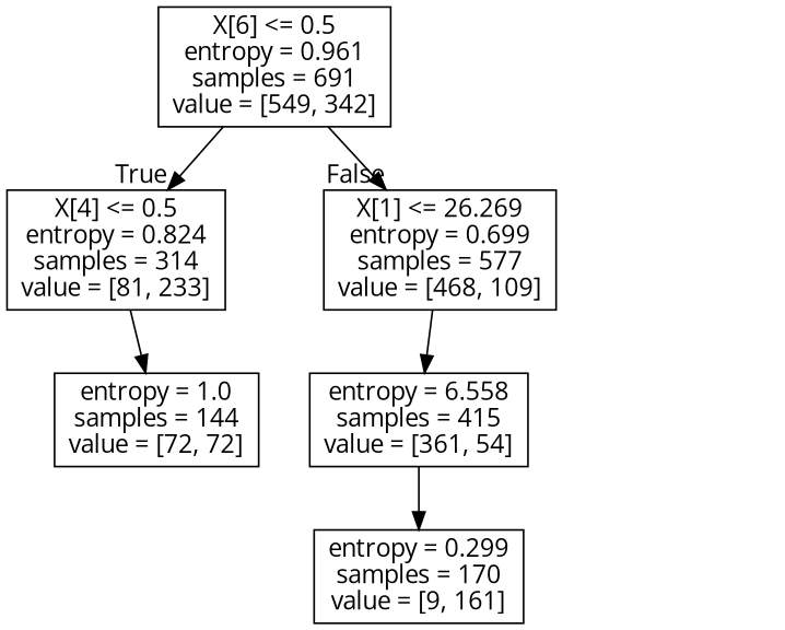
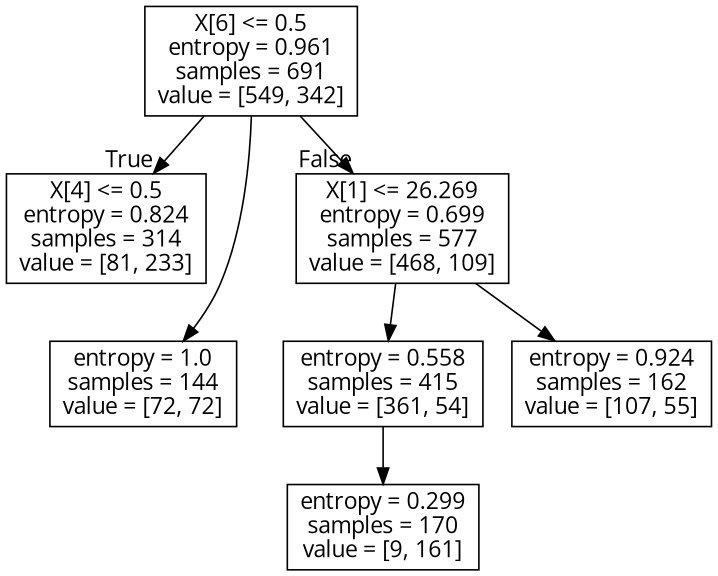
  digraph {
    fontname="Open Sans"
    node [fontname="Open Sans" shape=box]
    edge [fontname="Open Sans"]
    n1 [label="X[6] <= 0.5\nentropy = 0.961\nsamples = 691\nvalue = [549, 342]"]
    n2 [label="X[4] <= 0.5\nentropy = 0.824\nsamples = 314\nvalue = [81, 233]"]
    n3 [label="X[1] <= 26.269\nentropy = 0.699\nsamples = 577\nvalue = [468, 109]"]
    n4 [label="entropy = 1.0\nsamples = 144\nvalue = [72, 72]"]
-   n5 [label="entropy = 6.558\nsamples = 415\nvalue = [361, 54]"]
+   n5 [label="entropy = 0.558\nsamples = 415\nvalue = [361, 54]"]
+   n6 [label="entropy = 0.924\nsamples = 162\nvalue = [107, 55]"]
    n7 [label="entropy = 0.299\nsamples = 170\nvalue = [9, 161]"]
    n1 -> n2 [headlabel=True labelangle=45 labeldistance=2.5]
    n1 -> n3 [headlabel=False labelangle=-45 labeldistance=2.5]
-   n2 -> n4
+   n1 -> n4
    n3 -> n5
+   n3 -> n6
    n5 -> n7
  }
